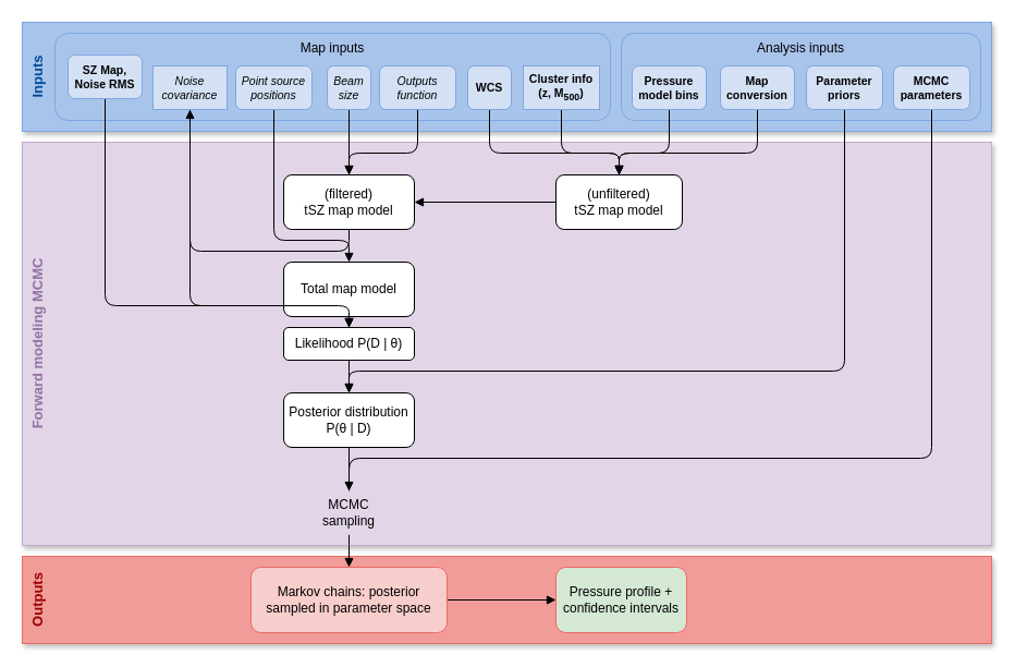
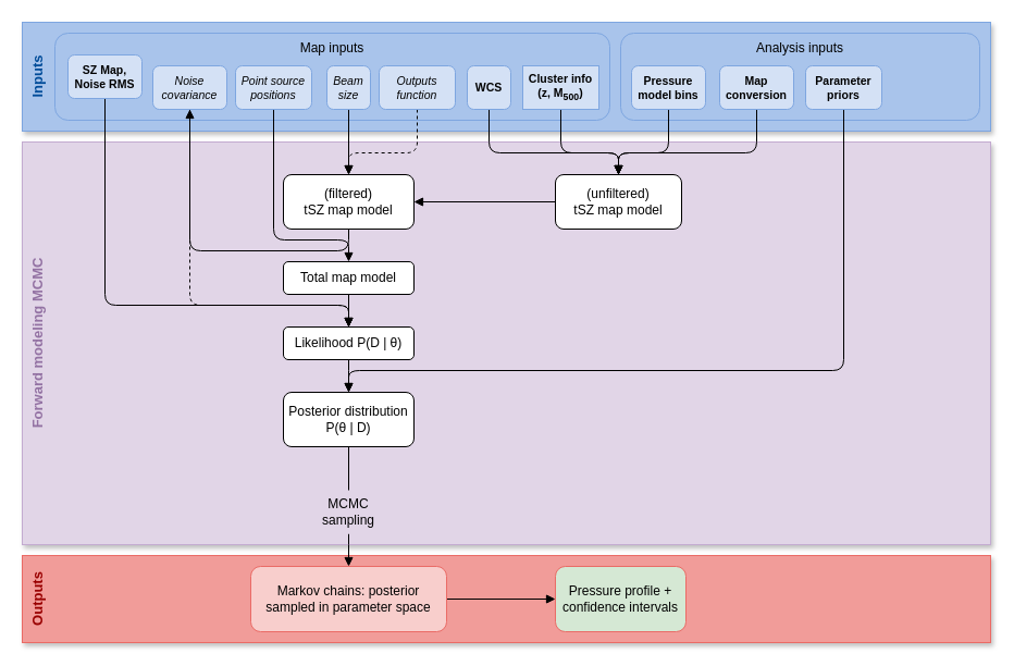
  <mxCell id="0" />
  <mxCell id="1" parent="0" />
  <mxCell id="2" value="Forward modeling MCMC" style="rounded=0;whiteSpace=wrap;html=1;glass=0;labelBackgroundColor=none;sketch=0;fontFamily=Helvetica;fontSize=13;horizontal=0;verticalAlign=top;fontStyle=1;fillColor=#E1D5E7;strokeColor=#C3ABD0;fontColor=#9372A3;shadow=1;" parent="1" vertex="1"><mxGeometry x="20" y="130" width="890" height="370" as="geometry" /></mxCell>
  <mxCell id="3" value="Inputs" style="rounded=0;whiteSpace=wrap;html=1;glass=0;labelBackgroundColor=none;sketch=0;fontFamily=Helvetica;fontSize=13;fontColor=#004C99;fillColor=#A9C4EB;strokeColor=#7EA6E0;horizontal=0;verticalAlign=top;fontStyle=1;shadow=1;" parent="1" vertex="1"><mxGeometry x="20" y="20" width="890" height="100" as="geometry" /></mxCell>
  <mxCell id="4" value="Outputs" style="rounded=0;whiteSpace=wrap;html=1;glass=0;labelBackgroundColor=none;sketch=0;fontSize=13;strokeColor=#EA6B66;fillColor=#F19C99;horizontal=0;verticalAlign=top;fontStyle=1;fontColor=#990000;shadow=1;" parent="1" vertex="1"><mxGeometry x="20" y="510" width="890" height="80" as="geometry" /></mxCell>
  <mxCell id="5" value="Map inputs" style="rounded=1;whiteSpace=wrap;html=1;verticalAlign=top;strokeColor=#7EA6E0;glass=0;sketch=0;fontStyle=0;fontSize=12;fontFamily=Helvetica;fillColor=none;" parent="1" vertex="1"><mxGeometry x="50" y="30" width="510" height="80" as="geometry" /></mxCell>
  <mxCell id="6" style="edgeStyle=orthogonalEdgeStyle;rounded=1;orthogonalLoop=1;jettySize=auto;html=1;exitX=0.5;exitY=1;exitDx=0;exitDy=0;endArrow=block;endFill=1;" parent="1" source="7" target="13" edge="1"><mxGeometry relative="1" as="geometry"><Array as="points"><mxPoint x="96" y="280" /><mxPoint x="320" y="280" /></Array></mxGeometry></mxCell>
  <mxCell id="7" value="SZ Map,&lt;br&gt;Noise RMS" style="rounded=1;whiteSpace=wrap;html=1;strokeColor=#7EA6E0;fontSize=10.5;fillColor=#D4E1F5;fontStyle=1;verticalAlign=middle;glass=0;sketch=0;" parent="1" vertex="1"><mxGeometry x="62" y="50" width="68" height="40" as="geometry" /></mxCell>
- <mxCell id="8" style="edgeStyle=orthogonalEdgeStyle;rounded=1;orthogonalLoop=1;jettySize=auto;html=1;exitX=0.5;exitY=1;exitDx=0;exitDy=0;endArrow=block;endFill=1;" parent="1" source="9" target="40" edge="1"><mxGeometry relative="1" as="geometry"><Array as="points"><mxPoint x="383" y="140" /><mxPoint x="320" y="140" /></Array></mxGeometry></mxCell>
+ <mxCell id="8" style="edgeStyle=orthogonalEdgeStyle;rounded=1;orthogonalLoop=1;jettySize=auto;html=1;exitX=0.5;exitY=1;exitDx=0;exitDy=0;endArrow=block;endFill=1;dashed=1;" parent="1" source="9" target="40" edge="1"><mxGeometry relative="1" as="geometry"><Array as="points"><mxPoint x="383" y="140" /><mxPoint x="320" y="140" /></Array></mxGeometry></mxCell>
  <mxCell id="9" value="Outputs function" style="rounded=1;whiteSpace=wrap;html=1;strokeColor=#7EA6E0;fontSize=10.5;fillColor=#D4E1F5;fontStyle=2;verticalAlign=middle;glass=0;sketch=0;" parent="1" vertex="1"><mxGeometry x="348" y="60" width="70" height="40" as="geometry" /></mxCell>
  <mxCell id="10" style="edgeStyle=orthogonalEdgeStyle;rounded=1;orthogonalLoop=1;jettySize=auto;html=1;exitX=0.5;exitY=1;exitDx=0;exitDy=0;entryX=0.5;entryY=0;entryDx=0;entryDy=0;endArrow=block;endFill=1;" parent="1" source="11" target="13" edge="1"><mxGeometry relative="1" as="geometry" /></mxCell>
- <mxCell id="11" value="Total map model" style="rounded=1;whiteSpace=wrap;html=1;labelBackgroundColor=#ffffff;" parent="1" vertex="1"><mxGeometry x="260" y="240" width="120" height="50" as="geometry" /></mxCell>
+ <mxCell id="11" value="Total map model" style="rounded=1;whiteSpace=wrap;html=1;labelBackgroundColor=#ffffff;" parent="1" vertex="1"><mxGeometry x="260" y="240" width="120" height="30" as="geometry" /></mxCell>
  <mxCell id="12" style="edgeStyle=orthogonalEdgeStyle;rounded=1;orthogonalLoop=1;jettySize=auto;html=1;exitX=0.5;exitY=1;exitDx=0;exitDy=0;endArrow=block;endFill=1;" parent="1" source="13" target="19" edge="1"><mxGeometry relative="1" as="geometry" /></mxCell>
  <mxCell id="13" value="Likelihood P(D | θ)" style="rounded=1;whiteSpace=wrap;html=1;labelBackgroundColor=#ffffff;" parent="1" vertex="1"><mxGeometry x="260" y="300" width="120" height="30" as="geometry" /></mxCell>
  <mxCell id="14" value="" style="edgeStyle=orthogonalEdgeStyle;jumpStyle=arc;jumpSize=10;orthogonalLoop=1;jettySize=auto;html=1;endArrow=block;endFill=1;" parent="1" source="15" target="16" edge="1"><mxGeometry relative="1" as="geometry" /></mxCell>
  <mxCell id="15" value="Markov chains: posterior sampled in parameter space" style="rounded=1;whiteSpace=wrap;html=1;strokeColor=#EA6B66;fillColor=#f8cecc;" parent="1" vertex="1"><mxGeometry x="230" y="520" width="180" height="60" as="geometry" /></mxCell>
  <mxCell id="16" value="Pressure profile + confidence intervals" style="whiteSpace=wrap;html=1;rounded=1;fillColor=#d5e8d4;strokeColor=#EA6B66;" parent="1" vertex="1"><mxGeometry x="510" y="520" width="120" height="60" as="geometry" /></mxCell>
  <mxCell id="17" value="" style="edgeStyle=orthogonalEdgeStyle;jumpStyle=arc;jumpSize=10;orthogonalLoop=1;jettySize=auto;html=1;" parent="1" edge="1"><mxGeometry relative="1" as="geometry"><mxPoint x="680" y="560" as="targetPoint" /></mxGeometry></mxCell>
  <mxCell id="18" style="edgeStyle=orthogonalEdgeStyle;rounded=1;orthogonalLoop=1;jettySize=auto;html=1;exitX=0.5;exitY=1;exitDx=0;exitDy=0;endArrow=block;endFill=1;startArrow=none;" parent="1" source="43" target="15" edge="1"><mxGeometry relative="1" as="geometry" /></mxCell>
  <mxCell id="19" value="Posterior distribution P(θ | D)" style="rounded=1;whiteSpace=wrap;html=1;labelBackgroundColor=#ffffff;" parent="1" vertex="1"><mxGeometry x="260" y="360" width="120" height="50" as="geometry" /></mxCell>
- <mxCell id="20" style="edgeStyle=orthogonalEdgeStyle;rounded=1;orthogonalLoop=1;jettySize=auto;html=1;exitX=0.5;exitY=1;exitDx=0;exitDy=0;endArrow=block;endFill=1;" parent="1" source="21" target="13" edge="1"><mxGeometry relative="1" as="geometry"><Array as="points"><mxPoint x="174" y="280" /><mxPoint x="320" y="280" /></Array></mxGeometry></mxCell>
- <mxCell id="21" value="Noise covariance" style="whiteSpace=wrap;html=1;strokeColor=#7EA6E0;fontSize=10.5;fillColor=#D4E1F5;fontStyle=2;verticalAlign=middle;glass=0;sketch=0;rounded=0;" parent="1" vertex="1"><mxGeometry x="140" y="60" width="68" height="40" as="geometry" /></mxCell>
+ <mxCell id="20" style="edgeStyle=orthogonalEdgeStyle;rounded=1;orthogonalLoop=1;jettySize=auto;html=1;exitX=0.5;exitY=1;exitDx=0;exitDy=0;endArrow=block;endFill=1;dashed=1;" parent="1" source="21" target="13" edge="1"><mxGeometry relative="1" as="geometry"><Array as="points"><mxPoint x="174" y="280" /><mxPoint x="320" y="280" /></Array></mxGeometry></mxCell>
+ <mxCell id="21" value="Noise covariance" style="rounded=1;whiteSpace=wrap;html=1;strokeColor=#7EA6E0;fontSize=10.5;fillColor=#D4E1F5;fontStyle=2;verticalAlign=middle;glass=0;sketch=0;" parent="1" vertex="1"><mxGeometry x="140" y="60" width="68" height="40" as="geometry" /></mxCell>
  <mxCell id="22" style="edgeStyle=orthogonalEdgeStyle;rounded=1;orthogonalLoop=1;jettySize=auto;html=1;exitX=0.5;exitY=1;exitDx=0;exitDy=0;endArrow=block;endFill=1;" parent="1" source="23" target="40" edge="1"><mxGeometry relative="1" as="geometry" /></mxCell>
  <mxCell id="23" value="Beam size" style="rounded=1;whiteSpace=wrap;html=1;strokeColor=#7EA6E0;fontSize=10.5;fillColor=#D4E1F5;fontStyle=2;verticalAlign=middle;glass=0;sketch=0;" parent="1" vertex="1"><mxGeometry x="300" y="60" width="40" height="40" as="geometry" /></mxCell>
  <mxCell id="24" style="edgeStyle=orthogonalEdgeStyle;rounded=1;orthogonalLoop=1;jettySize=auto;html=1;exitX=0.5;exitY=1;exitDx=0;exitDy=0;endArrow=block;endFill=1;" parent="1" source="25" target="38" edge="1"><mxGeometry relative="1" as="geometry"><Array as="points"><mxPoint x="449" y="140" /><mxPoint x="568" y="140" /></Array></mxGeometry></mxCell>
  <mxCell id="25" value="WCS" style="rounded=1;whiteSpace=wrap;html=1;strokeColor=#7EA6E0;fontSize=10.5;fillColor=#D4E1F5;fontStyle=1;verticalAlign=middle;glass=0;sketch=0;" parent="1" vertex="1"><mxGeometry x="429" y="60" width="40" height="40" as="geometry" /></mxCell>
  <mxCell id="26" value="Analysis inputs" style="rounded=1;whiteSpace=wrap;html=1;verticalAlign=top;strokeColor=#7EA6E0;glass=0;sketch=0;fontStyle=0;fontSize=12;fontFamily=Helvetica;fillColor=none;" parent="1" vertex="1"><mxGeometry x="570" y="30" width="330" height="80" as="geometry" /></mxCell>
  <mxCell id="27" style="edgeStyle=orthogonalEdgeStyle;rounded=1;orthogonalLoop=1;jettySize=auto;html=1;exitX=0.5;exitY=1;exitDx=0;exitDy=0;endArrow=block;endFill=1;" parent="1" source="28" target="38" edge="1"><mxGeometry relative="1" as="geometry"><Array as="points"><mxPoint x="614" y="140" /><mxPoint x="568" y="140" /></Array></mxGeometry></mxCell>
  <mxCell id="28" value="Pressure model bins" style="rounded=1;whiteSpace=wrap;html=1;strokeColor=#7EA6E0;fontSize=10.5;fillColor=#D4E1F5;fontStyle=1;verticalAlign=middle;glass=0;sketch=0;" parent="1" vertex="1"><mxGeometry x="580" y="60" width="68" height="40" as="geometry" /></mxCell>
  <mxCell id="29" style="edgeStyle=orthogonalEdgeStyle;rounded=1;orthogonalLoop=1;jettySize=auto;html=1;exitX=0.5;exitY=1;exitDx=0;exitDy=0;endArrow=block;endFill=1;" parent="1" source="30" target="19" edge="1"><mxGeometry relative="1" as="geometry"><Array as="points"><mxPoint x="775" y="340" /><mxPoint x="320" y="340" /></Array></mxGeometry></mxCell>
  <mxCell id="30" value="Parameter priors" style="rounded=1;whiteSpace=wrap;html=1;strokeColor=#7EA6E0;fontSize=10.5;fillColor=#D4E1F5;fontStyle=1;verticalAlign=middle;glass=0;sketch=0;" parent="1" vertex="1"><mxGeometry x="740" y="60" width="70" height="40" as="geometry" /></mxCell>
  <mxCell id="31" style="edgeStyle=orthogonalEdgeStyle;rounded=1;orthogonalLoop=1;jettySize=auto;html=1;exitX=0.5;exitY=1;exitDx=0;exitDy=0;endArrow=block;endFill=1;" parent="1" source="32" target="38" edge="1"><mxGeometry relative="1" as="geometry"><Array as="points"><mxPoint x="695" y="140" /><mxPoint x="568" y="140" /></Array></mxGeometry></mxCell>
  <mxCell id="32" value="&lt;span style=&quot;font-style: normal;&quot;&gt;&lt;b&gt;Map conversion&lt;/b&gt;&lt;/span&gt;" style="rounded=1;whiteSpace=wrap;html=1;strokeColor=#7EA6E0;fontSize=10.5;fillColor=#D4E1F5;fontStyle=2;verticalAlign=middle;glass=0;sketch=0;" parent="1" vertex="1"><mxGeometry x="661" y="60" width="68" height="40" as="geometry" /></mxCell>
  <mxCell id="33" style="edgeStyle=orthogonalEdgeStyle;rounded=1;orthogonalLoop=1;jettySize=auto;html=1;exitX=0.5;exitY=1;exitDx=0;exitDy=0;endArrow=block;endFill=1;" parent="1" source="34" target="11" edge="1"><mxGeometry relative="1" as="geometry"><Array as="points"><mxPoint x="251" y="220" /><mxPoint x="320" y="220" /></Array></mxGeometry></mxCell>
  <mxCell id="34" value="Point source positions" style="rounded=1;whiteSpace=wrap;html=1;strokeColor=#7EA6E0;fontSize=10.5;fillColor=#D4E1F5;fontStyle=2;verticalAlign=middle;glass=0;sketch=0;" parent="1" vertex="1"><mxGeometry x="216" y="60" width="70" height="40" as="geometry" /></mxCell>
  <mxCell id="35" style="edgeStyle=orthogonalEdgeStyle;rounded=1;orthogonalLoop=1;jettySize=auto;html=1;exitX=0.5;exitY=1;exitDx=0;exitDy=0;endArrow=block;endFill=1;" parent="1" source="36" target="38" edge="1"><mxGeometry relative="1" as="geometry"><Array as="points"><mxPoint x="515" y="140" /><mxPoint x="568" y="140" /></Array></mxGeometry></mxCell>
  <mxCell id="36" value="Cluster info (z, M&lt;sub&gt;500&lt;/sub&gt;)" style="whiteSpace=wrap;html=1;strokeColor=#7EA6E0;fontSize=10.5;fillColor=#D4E1F5;fontStyle=1;verticalAlign=middle;glass=0;sketch=0;rounded=0;" parent="1" vertex="1"><mxGeometry x="480" y="60" width="70" height="40" as="geometry" /></mxCell>
  <mxCell id="37" style="edgeStyle=orthogonalEdgeStyle;rounded=1;orthogonalLoop=1;jettySize=auto;html=1;exitX=0;exitY=0.5;exitDx=0;exitDy=0;endArrow=block;endFill=1;" parent="1" source="38" target="40" edge="1"><mxGeometry relative="1" as="geometry" /></mxCell>
  <mxCell id="38" value="(unfiltered)&lt;br&gt;tSZ map model" style="rounded=1;whiteSpace=wrap;html=1;labelBackgroundColor=#ffffff;" parent="1" vertex="1"><mxGeometry x="510" y="160" width="116" height="50" as="geometry" /></mxCell>
  <mxCell id="39" style="edgeStyle=orthogonalEdgeStyle;rounded=1;orthogonalLoop=1;jettySize=auto;html=1;exitX=0.5;exitY=1;exitDx=0;exitDy=0;endArrow=block;endFill=1;" parent="1" source="40" target="21" edge="1"><mxGeometry relative="1" as="geometry" /></mxCell>
  <mxCell id="40" value="(filtered)&lt;br&gt;tSZ map model" style="rounded=1;whiteSpace=wrap;html=1;labelBackgroundColor=#ffffff;" parent="1" vertex="1"><mxGeometry x="260" y="160" width="120" height="50" as="geometry" /></mxCell>
- <mxCell id="41" style="edgeStyle=orthogonalEdgeStyle;rounded=1;orthogonalLoop=1;jettySize=auto;html=1;exitX=0.5;exitY=1;exitDx=0;exitDy=0;endArrow=block;endFill=1;" parent="1" source="42" target="43" edge="1"><mxGeometry relative="1" as="geometry"><Array as="points"><mxPoint x="855" y="420" /><mxPoint x="320" y="420" /></Array></mxGeometry></mxCell>
- <mxCell id="42" value="MCMC parameters" style="rounded=1;whiteSpace=wrap;html=1;strokeColor=#7EA6E0;fontSize=10.5;fillColor=#D4E1F5;fontStyle=1;verticalAlign=middle;glass=0;sketch=0;" parent="1" vertex="1"><mxGeometry x="820" y="60" width="70" height="40" as="geometry" /></mxCell>
  <mxCell id="43" value="MCMC&lt;br&gt;sampling" style="rounded=1;whiteSpace=wrap;html=1;labelBackgroundColor=none;fillColor=#e1d5e7;strokeColor=none;" parent="1" vertex="1"><mxGeometry x="260" y="450" width="120" height="40" as="geometry" /></mxCell>
  <mxCell id="44" value="" style="edgeStyle=orthogonalEdgeStyle;rounded=1;orthogonalLoop=1;jettySize=auto;html=1;exitX=0.5;exitY=1;exitDx=0;exitDy=0;endArrow=none;endFill=1;" parent="1" source="19" target="43" edge="1"><mxGeometry relative="1" as="geometry"><mxPoint x="320" y="530" as="sourcePoint" /><mxPoint x="320" y="650" as="targetPoint" /></mxGeometry></mxCell>
